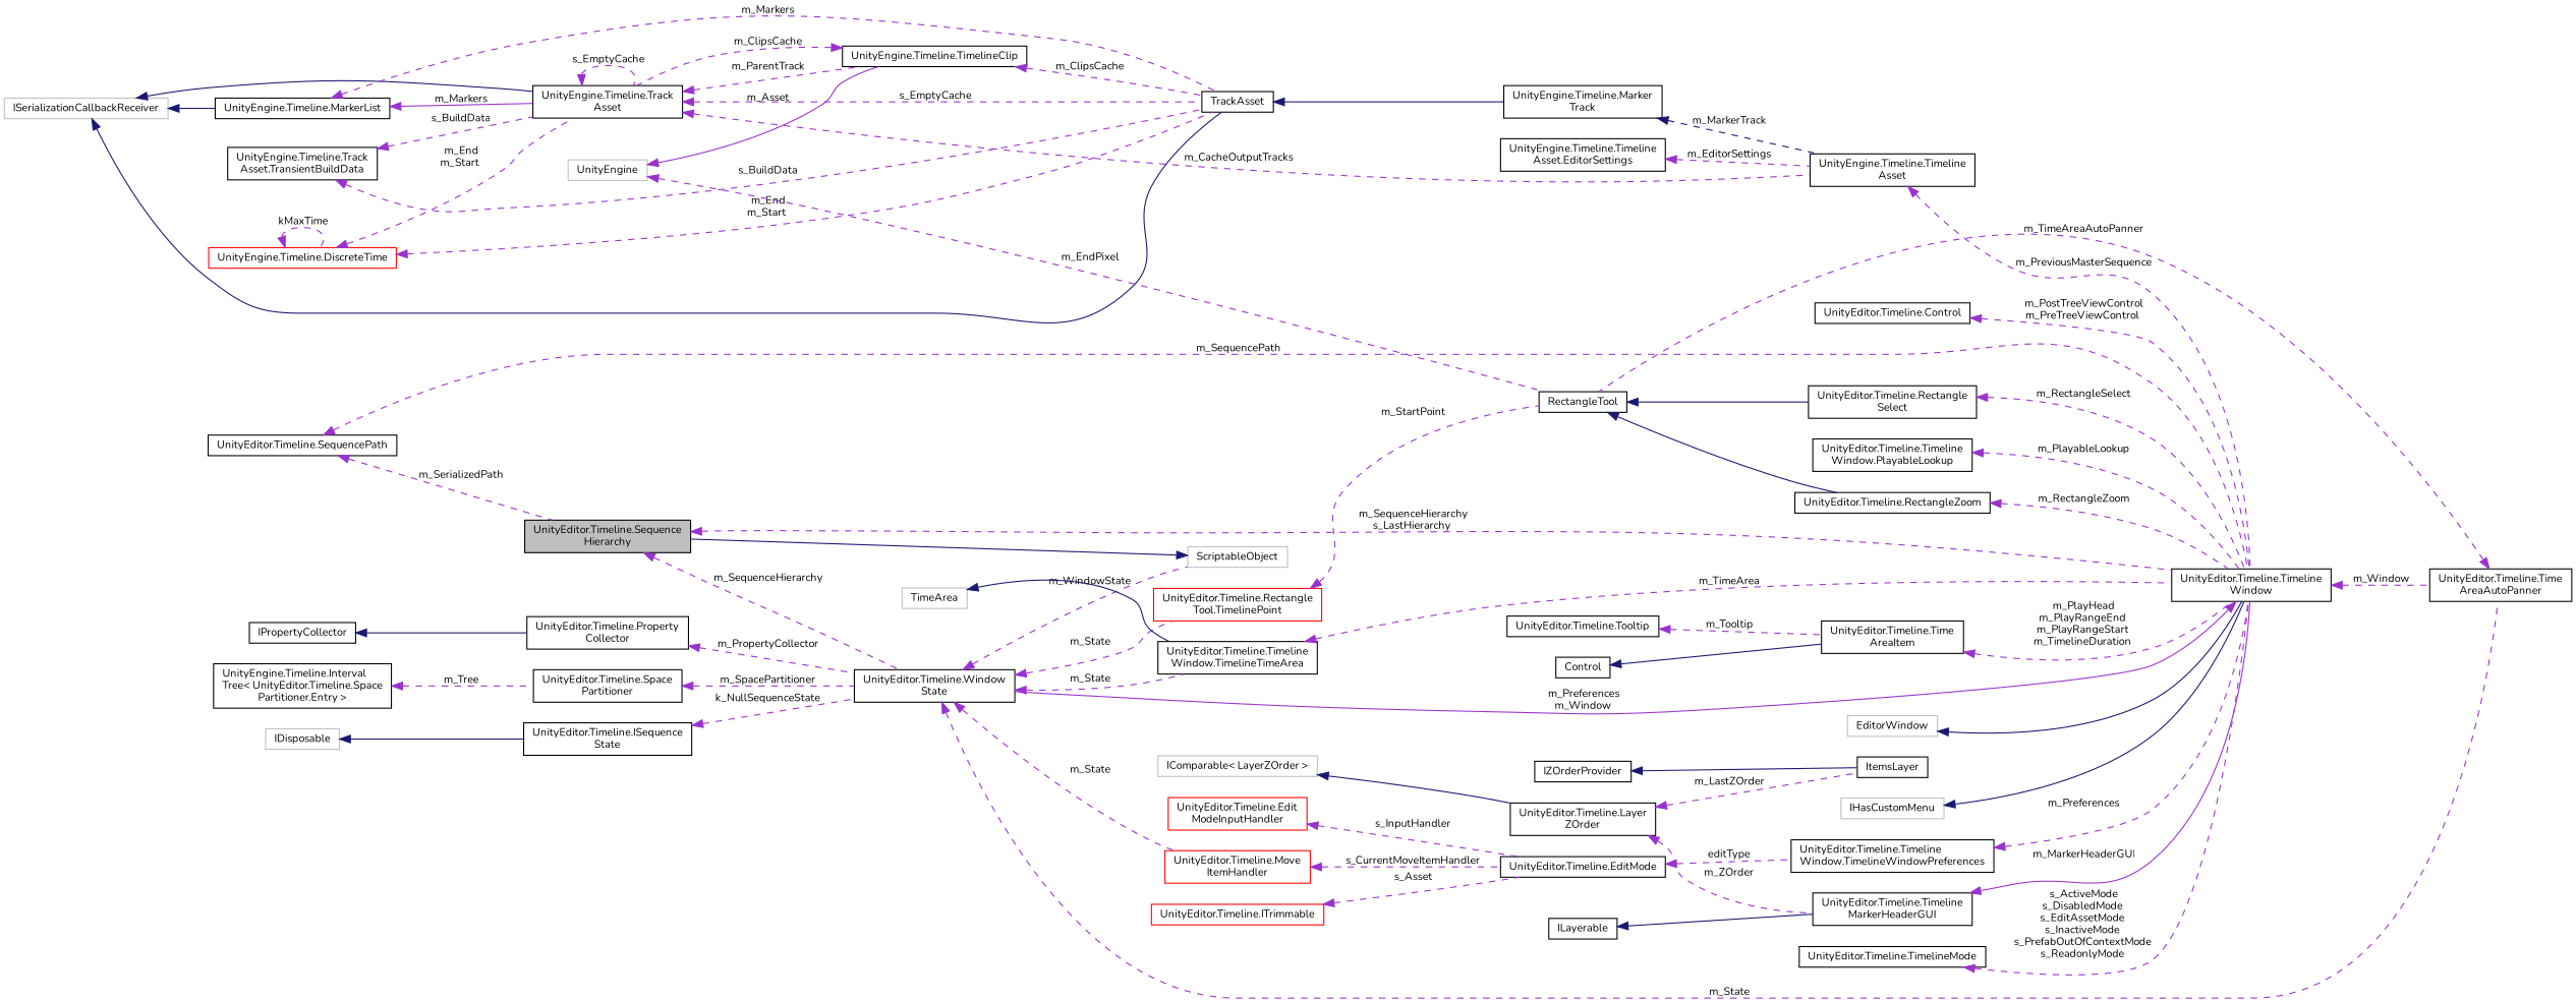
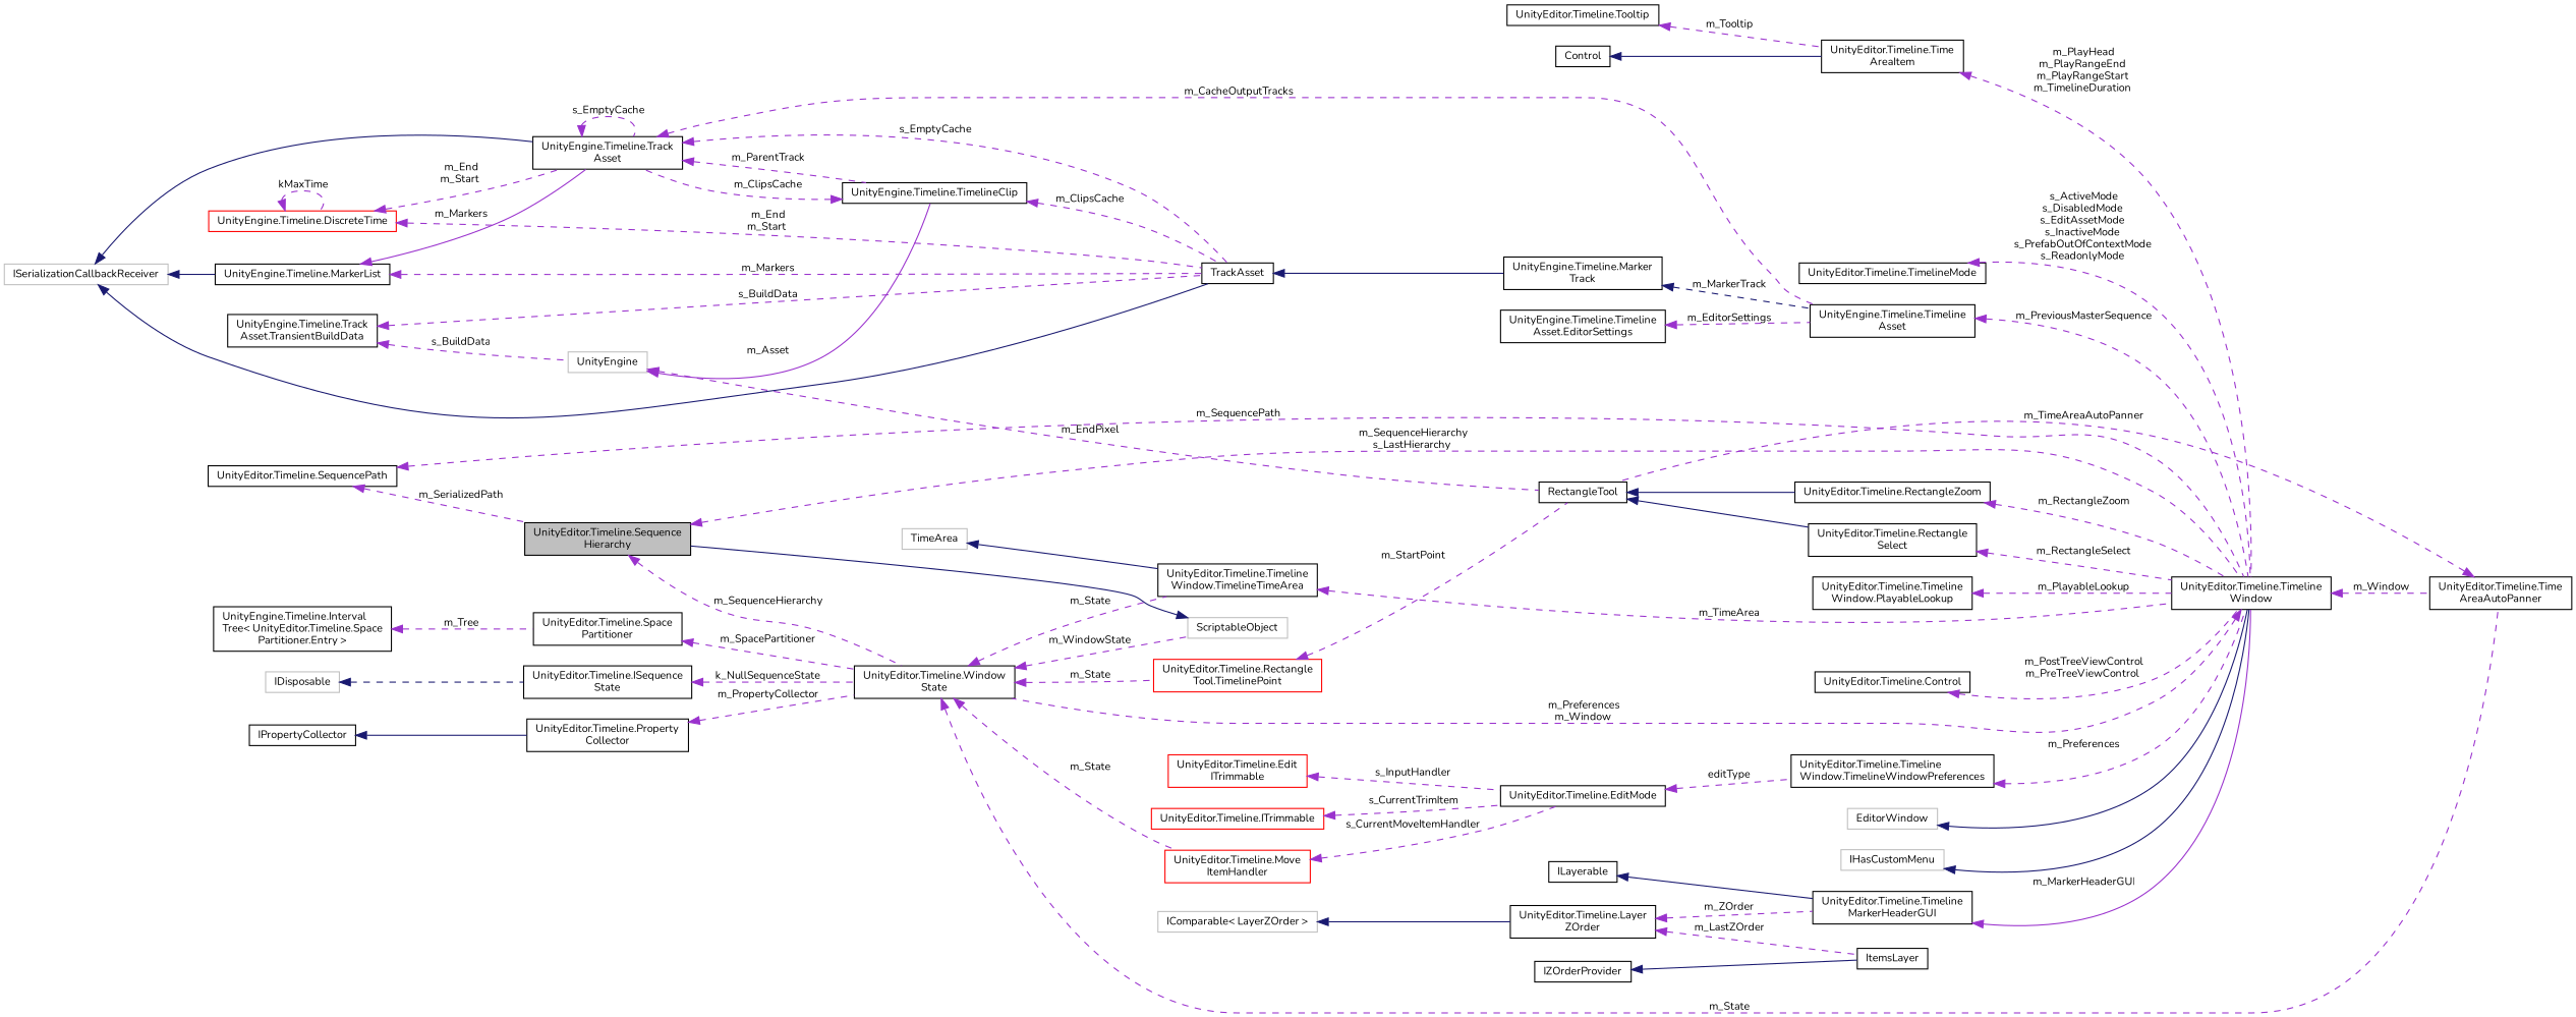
  digraph {
    fontname=Nunito
    rankdir=LR
    node [color=black fillcolor=white fontname=Nunito fontsize=10 shape=record style=filled]
    edge [color=darkorchid3 dir=back fontname=Nunito fontsize=10 labelfontname=Helvetica labelfontsize=10 style=dashed]
    n1 [fillcolor=grey75 fontcolor=black height=0.2 label="UnityEditor.Timeline.Sequence\lHierarchy" width=0.4]
    n2 [height=0.2 label="UnityEditor.Timeline.Window\lState" width=0.4]
    n3 [height=0.2 label="UnityEditor.Timeline.Timeline\lWindow" width=0.4]
    n4 [color=grey75 height=0.2 label=ScriptableObject width=0.4]
    n5 [color=red height=0.2 label="UnityEditor.Timeline.Rectangle\lTool.TimelinePoint" width=0.4]
    n6 [height=0.2 label="UnityEditor.Timeline.Time\lAreaAutoPanner" width=0.4]
    n7 [height=0.2 label="UnityEditor.Timeline.Timeline\lWindow.TimelineTimeArea" width=0.4]
    n8 [color=red height=0.2 label="UnityEditor.Timeline.Move\lItemHandler" width=0.4]
    n9 [height=0.2 label="UnityEditor.Timeline.SequencePath" width=0.4]
    n10 [height=0.2 label=RectangleTool width=0.4]
    n11 [height=0.2 label="UnityEditor.Timeline.EditMode" width=0.4]
    n12 [height=0.2 label="UnityEditor.Timeline.ISequence\lState" width=0.4]
    n13 [color=grey75 height=0.2 label=IDisposable width=0.4]
    n14 [height=0.2 label="UnityEditor.Timeline.Property\lCollector" width=0.4]
    n15 [height=0.2 label=IPropertyCollector width=0.4]
    n16 [height=0.2 label="UnityEditor.Timeline.Space\lPartitioner" width=0.4]
    n17 [height=0.2 label="UnityEngine.Timeline.Interval\lTree\< UnityEditor.Timeline.Space\lPartitioner.Entry \>" width=0.4]
    n18 [color=grey75 height=0.2 label=EditorWindow width=0.4]
    n19 [color=grey75 height=0.2 label=IHasCustomMenu width=0.4]
    n20 [height=0.2 label="UnityEditor.Timeline.Timeline\lMarkerHeaderGUI" width=0.4]
    n21 [height=0.2 label=ILayerable width=0.4]
    n22 [height=0.2 label=ItemsLayer width=0.4]
    n23 [height=0.2 label=IZOrderProvider width=0.4]
    n24 [height=0.2 label="UnityEditor.Timeline.Layer\lZOrder" width=0.4]
    n25 [color=grey75 height=0.2 label="IComparable\< LayerZOrder \>" width=0.4]
    n26 [height=0.2 label="UnityEditor.Timeline.Time\lAreaItem" width=0.4]
    n27 [height=0.2 label=Control width=0.4]
    n28 [height=0.2 label="UnityEditor.Timeline.Tooltip" width=0.4]
    n29 [height=0.2 label="UnityEngine.Timeline.Timeline\lAsset" width=0.4]
    n30 [height=0.2 label="UnityEngine.Timeline.Timeline\lAsset.EditorSettings" width=0.4]
    n31 [height=0.2 label="UnityEngine.Timeline.Track\lAsset" width=0.4]
    n32 [height=0.2 label="UnityEngine.Timeline.TimelineClip" width=0.4]
    n33 [height=0.2 label=TrackAsset width=0.4]
    n34 [height=0.2 label="UnityEngine.Timeline.Marker\lTrack" width=0.4]
    n35 [color=grey75 height=0.2 label=ISerializationCallbackReceiver width=0.4]
    n36 [height=0.2 label="UnityEngine.Timeline.MarkerList" width=0.4]
    n37 [color=red height=0.2 label="UnityEngine.Timeline.DiscreteTime" width=0.4]
    n38 [color=grey75 height=0.2 label=UnityEngine width=0.4]
    n39 [height=0.2 label="UnityEditor.Timeline.Rectangle\lSelect" width=0.4]
    n40 [height=0.2 label="UnityEditor.Timeline.RectangleZoom" width=0.4]
    n41 [height=0.2 label="UnityEngine.Timeline.Track\lAsset.TransientBuildData" width=0.4]
    n42 [height=0.2 label="UnityEditor.Timeline.TimelineMode" width=0.4]
    n43 [height=0.2 label="UnityEditor.Timeline.Control" width=0.4]
    n44 [color=grey75 height=0.2 label=TimeArea width=0.4]
    n45 [height=0.2 label="UnityEditor.Timeline.Timeline\lWindow.PlayableLookup" width=0.4]
    n46 [height=0.2 label="UnityEditor.Timeline.Timeline\lWindow.TimelineWindowPreferences" width=0.4]
    n47 [color=red height=0.2 label="UnityEditor.Timeline.ITrimmable" width=0.4]
-   n48 [color=red height=0.2 label="UnityEditor.Timeline.Edit\lModeInputHandler" width=0.4]
+   n48 [color=red height=0.2 label="UnityEditor.Timeline.Edit\lITrimmable" width=0.4]
    n1 -> n2 [label=" m_SequenceHierarchy"]
    n1 -> n3 [label=" m_SequenceHierarchy\ns_LastHierarchy"]
    n2 -> n4 [label=" m_WindowState"]
    n2 -> n5 [label=" m_State"]
    n2 -> n6 [label=" m_State"]
    n2 -> n7 [label=" m_State"]
    n2 -> n8 [label=" m_State"]
-   n3 -> n2 [label=" m_Preferences\nm_Window" style=solid]
+   n3 -> n2 [label=" m_Preferences\nm_Window"]
    n3 -> n6 [label=" m_Window"]
    n4 -> n1 [color=midnightblue style=solid]
    n5 -> n10 [label=" m_StartPoint"]
    n6 -> n10 [label=" m_TimeAreaAutoPanner"]
    n7 -> n3 [label=" m_TimeArea"]
    n8 -> n11 [label=" s_CurrentMoveItemHandler"]
    n9 -> n1 [label=" m_SerializedPath"]
    n9 -> n3 [label=" m_SequencePath"]
    n10 -> n39 [color=midnightblue style=solid]
    n10 -> n40 [color=midnightblue style=solid]
    n11 -> n46 [label=" editType"]
    n12 -> n2 [label=" k_NullSequenceState"]
-   n13 -> n12 [color=midnightblue style=solid]
+   n13 -> n12 [color=midnightblue]
    n14 -> n2 [label=" m_PropertyCollector"]
    n15 -> n14 [color=midnightblue style=solid]
    n16 -> n2 [label=" m_SpacePartitioner"]
    n17 -> n16 [label=" m_Tree"]
    n18 -> n3 [color=midnightblue style=solid]
    n19 -> n3 [color=midnightblue style=solid]
    n20 -> n3 [label=" m_MarkerHeaderGUI" style=solid]
    n21 -> n20 [color=midnightblue style=solid]
    n23 -> n22 [color=midnightblue style=solid]
    n24 -> n20 [label=" m_ZOrder"]
    n24 -> n22 [label=" m_LastZOrder"]
    n25 -> n24 [color=midnightblue style=solid]
    n26 -> n3 [label=" m_PlayHead\nm_PlayRangeEnd\nm_PlayRangeStart\nm_TimelineDuration"]
    n27 -> n26 [color=midnightblue style=solid]
    n28 -> n26 [label=" m_Tooltip"]
    n29 -> n3 [label=" m_PreviousMasterSequence"]
    n30 -> n29 [label=" m_EditorSettings"]
    n31 -> n29 [label=" m_CacheOutputTracks"]
    n31 -> n31 [label=" s_EmptyCache"]
    n31 -> n32 [label=" m_ParentTrack"]
    n31 -> n33 [label=" s_EmptyCache"]
    n32 -> n31 [label=" m_ClipsCache"]
    n32 -> n33 [label=" m_ClipsCache"]
    n33 -> n34 [color=midnightblue style=solid]
    n34 -> n29 [color=midnightblue label=" m_MarkerTrack"]
    n35 -> n31 [color=midnightblue style=solid]
    n35 -> n33 [color=midnightblue style=solid]
    n35 -> n36 [color=midnightblue style=solid]
    n36 -> n31 [label=" m_Markers" style=solid]
    n36 -> n33 [label=" m_Markers"]
    n37 -> n31 [label=" m_End\nm_Start"]
    n37 -> n33 [label=" m_End\nm_Start"]
    n37 -> n37 [label=" kMaxTime"]
    n38 -> n10 [label=" m_EndPixel"]
    n38 -> n32 [label=" m_Asset" style=solid]
    n39 -> n3 [label=" m_RectangleSelect"]
    n40 -> n3 [label=" m_RectangleZoom"]
-   n41 -> n31 [label=" s_BuildData"]
+   n41 -> n38 [label=" s_BuildData"]
    n41 -> n33 [label=" s_BuildData"]
    n42 -> n3 [label=" s_ActiveMode\ns_DisabledMode\ns_EditAssetMode\ns_InactiveMode\ns_PrefabOutOfContextMode\ns_ReadonlyMode"]
    n43 -> n3 [label=" m_PostTreeViewControl\nm_PreTreeViewControl"]
    n44 -> n7 [color=midnightblue style=solid]
    n45 -> n3 [label=" m_PlayableLookup"]
    n46 -> n3 [label=" m_Preferences"]
-   n47 -> n11 [label=" s_Asset"]
+   n47 -> n11 [label=" s_CurrentTrimItem"]
    n48 -> n11 [label=" s_InputHandler"]
  }
